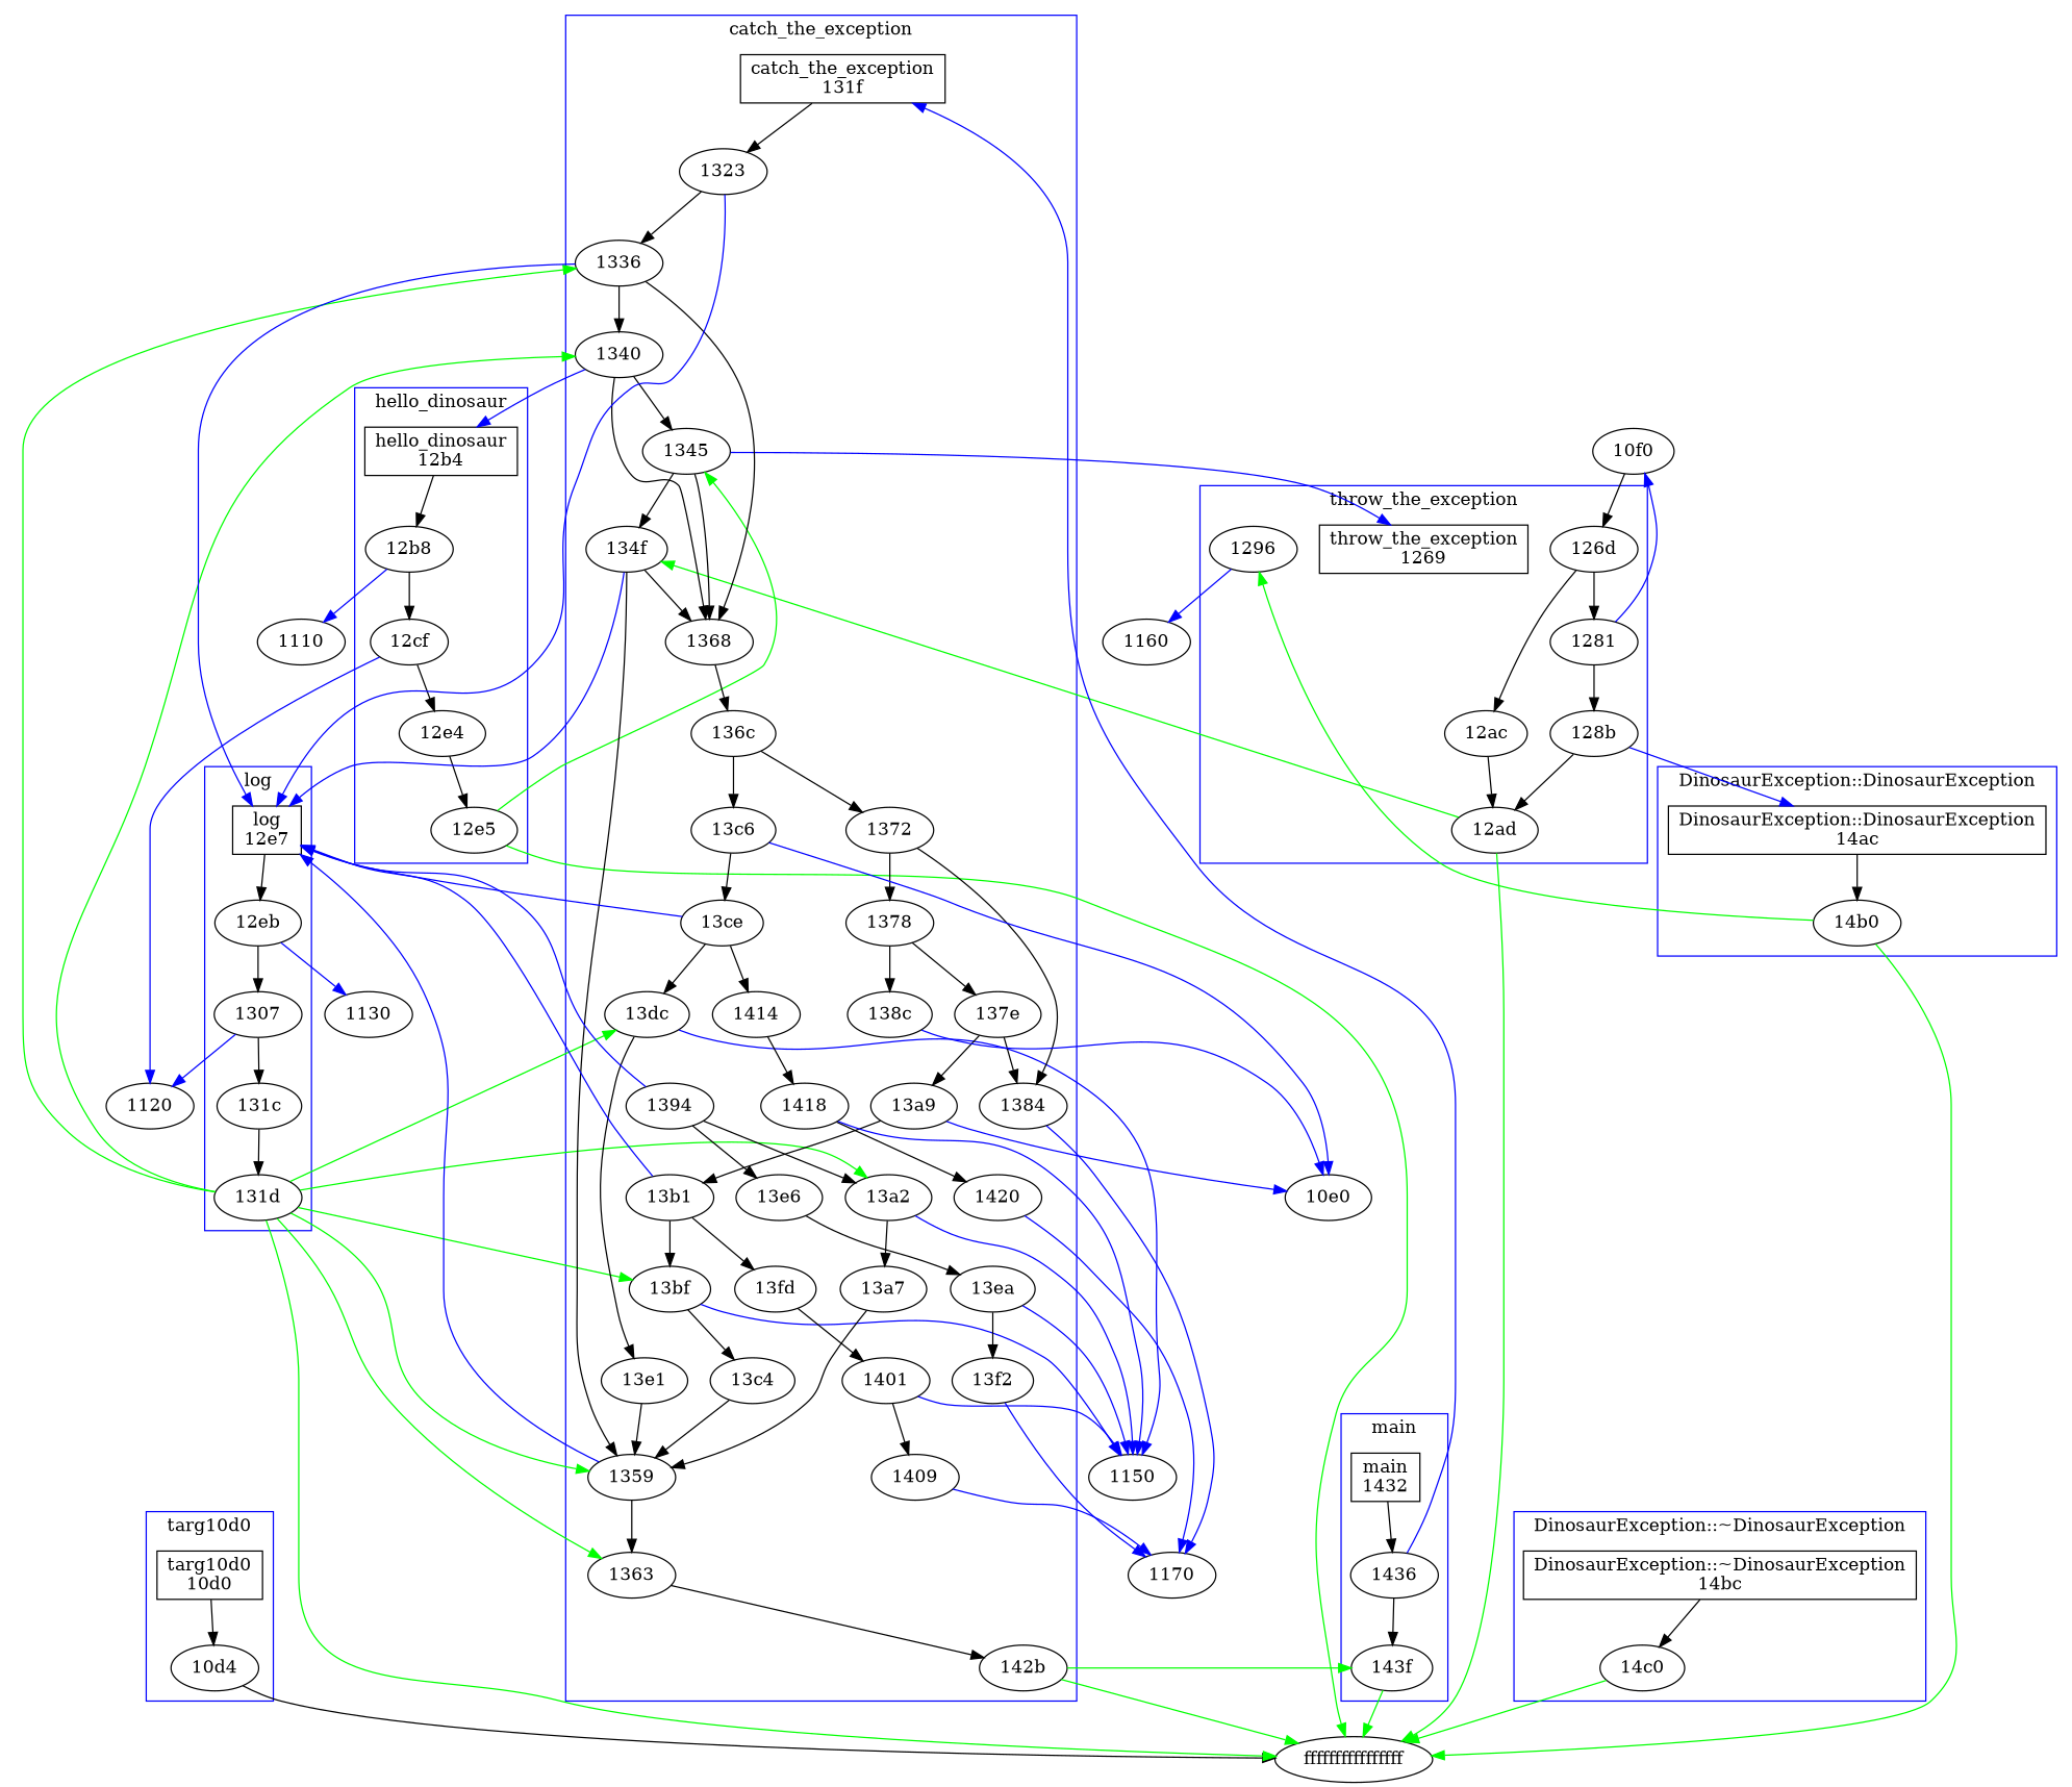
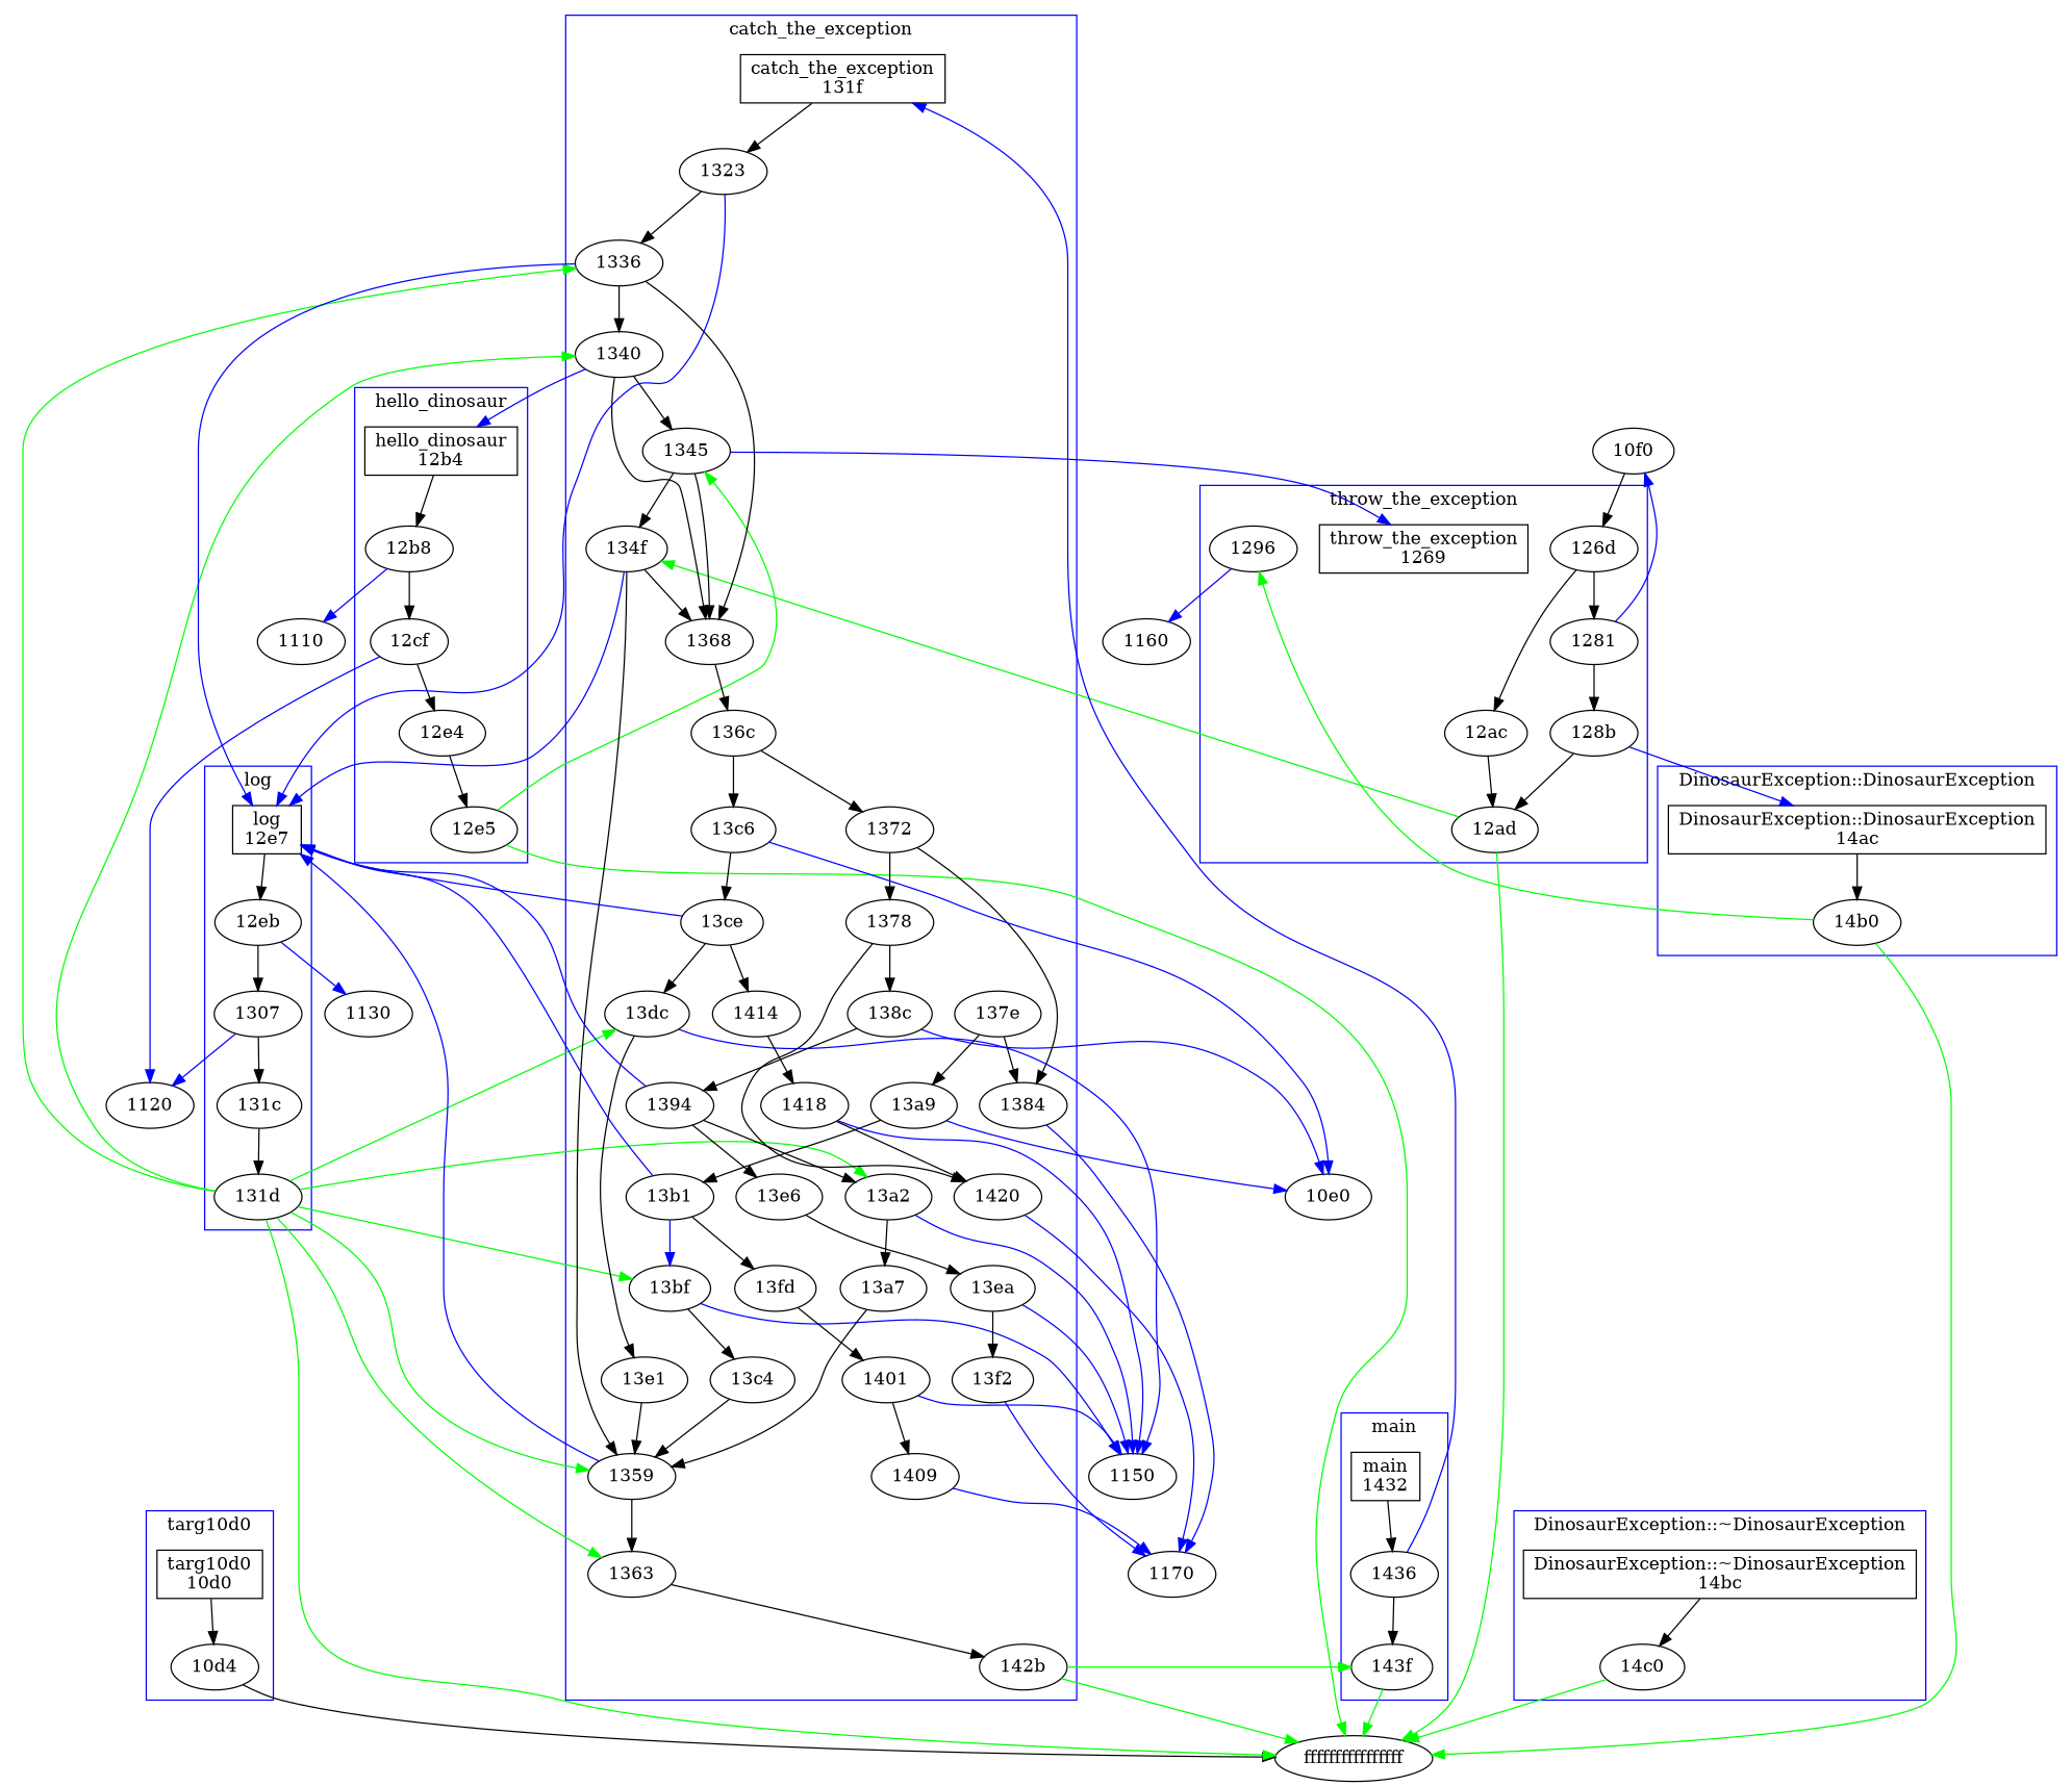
  digraph {
    n1 [label="targ10d0\n10d0" shape=box]
    "10d4"
    n3 [label="throw_the_exception\n1269" shape=box]
    "126d"
    1281
    "128b"
    1296
    "12ac"
    "12ad"
    n10 [label="hello_dinosaur\n12b4" shape=box]
    "12b8"
    "12cf"
    "12e4"
    "12e5"
    n15 [label="log\n12e7" shape=box]
    "12eb"
    1307
    "131c"
    "131d"
    "134f"
    1345
    1363
    "13a2"
    1340
    "13dc"
    1336
    "13bf"
    1359
    n29 [label="catch_the_exception\n131f" shape=box]
    1323
    1368
    "136c"
    1372
    1378
    "137e"
    1384
    "138c"
    1394
    "13a7"
    "13a9"
    "13b1"
    "13c4"
    "13c6"
    "13ce"
    "13e1"
    "13e6"
    "13ea"
    "13f2"
    "13fd"
    1401
    1409
    1414
    1418
    1420
    "142b"
    "143f"
    n57 [label="main\n1432" shape=box]
    1436
    n59 [label="DinosaurException::DinosaurException\n14ac" shape=box]
    "14b0"
    n61 [label="DinosaurException::~DinosaurException\n14bc" shape=box]
    "14c0"
    ffffffffffffffff
    "10f0"
    1160
    1110
    1120
    1130
    1150
    1170
    "10e0"
    subgraph cluster_1 {
      color=blue
      label=targ10d0
      n1
      "10d4"
    }
    subgraph cluster_2 {
      color=blue
      label=throw_the_exception
      n3
      "126d"
      1281
      "128b"
      1296
      "12ac"
      "12ad"
    }
    subgraph cluster_3 {
      color=blue
      label=hello_dinosaur
      n10
      "12b8"
      "12cf"
      "12e4"
      "12e5"
    }
    subgraph cluster_4 {
      color=blue
      label=log
      n15
      "12eb"
      1307
      "131c"
      "131d"
    }
    subgraph cluster_5 {
      color=blue
      label=catch_the_exception
      "134f"
      1345
      1363
      "13a2"
      1340
      "13dc"
      1336
      "13bf"
      1359
      n29
      1323
      1368
      "136c"
      1372
      1378
      "137e"
      1384
      "138c"
      1394
      "13a7"
      "13a9"
      "13b1"
      "13c4"
      "13c6"
      "13ce"
      "13e1"
      "13e6"
      "13ea"
      "13f2"
      "13fd"
      1401
      1409
      1414
      1418
      1420
      "142b"
    }
    subgraph cluster_6 {
      color=blue
      label=main
      "143f"
      n57
      1436
    }
    subgraph cluster_7 {
      color=blue
      label="DinosaurException::DinosaurException"
      n59
      "14b0"
    }
    subgraph cluster_8 {
      color=blue
      label="DinosaurException::~DinosaurException"
      n61
      "14c0"
    }
    n1 -> "10d4"
    "10d4" -> ffffffffffffffff
    "126d" -> 1281
    "126d" -> "12ac"
    1281 -> "128b"
    1281 -> "10f0" [color=blue]
    "128b" -> "12ad"
    "128b" -> n59 [color=blue]
    1296 -> 1160 [color=blue]
    "12ac" -> "12ad"
    "12ad" -> "134f" [color=green]
    "12ad" -> ffffffffffffffff [color=green]
    n10 -> "12b8"
    "12b8" -> "12cf"
    "12b8" -> 1110 [color=blue]
    "12cf" -> "12e4"
    "12cf" -> 1120 [color=blue]
    "12e4" -> "12e5"
    "12e5" -> 1345 [color=green]
    "12e5" -> ffffffffffffffff [color=green]
    n15 -> "12eb"
    "12eb" -> 1307
    "12eb" -> 1130 [color=blue]
    1307 -> "131c"
    1307 -> 1120 [color=blue]
    "131c" -> "131d"
    "131d" -> 1363 [color=green]
    "131d" -> "13a2" [color=green]
    "131d" -> 1340 [color=green]
    "131d" -> "13dc" [color=green]
    "131d" -> 1336 [color=green]
    "131d" -> "13bf" [color=green]
    "131d" -> 1359 [color=green]
    "131d" -> ffffffffffffffff [color=green]
    "134f" -> n15 [color=blue]
    "134f" -> 1359
    "134f" -> 1368
    1345 -> n3 [color=blue]
    1345 -> "134f"
    1345 -> 1368
    1363 -> "142b"
    "13a2" -> "13a7"
    "13a2" -> 1150 [color=blue]
    1340 -> n10 [color=blue]
    1340 -> 1345
    1340 -> 1368
    "13dc" -> "13e1"
    "13dc" -> 1150 [color=blue]
    1336 -> n15 [color=blue]
    1336 -> 1340
    1336 -> 1368
    "13bf" -> "13c4"
    "13bf" -> 1150 [color=blue]
    1359 -> n15 [color=blue]
    1359 -> 1363
    n29 -> 1323
    1323 -> n15 [color=blue]
    1323 -> 1336
    1368 -> "136c"
    "136c" -> 1372
    "136c" -> "13c6"
    1372 -> 1378
    1372 -> 1384
-   1378 -> "137e"
+   1378 -> 1420
    1378 -> "138c"
    "137e" -> 1384
    "137e" -> "13a9"
    1384 -> 1170 [color=blue]
+   "138c" -> 1394
    "138c" -> "10e0" [color=blue]
    1394 -> n15 [color=blue]
    1394 -> "13a2"
    1394 -> "13e6"
    "13a7" -> 1359
    "13a9" -> "13b1"
    "13a9" -> "10e0" [color=blue]
    "13b1" -> n15 [color=blue]
-   "13b1" -> "13bf"
+   "13b1" -> "13bf" [color=blue]
    "13b1" -> "13fd"
    "13c4" -> 1359
    "13c6" -> "13ce"
    "13c6" -> "10e0" [color=blue]
    "13ce" -> n15 [color=blue]
    "13ce" -> "13dc"
    "13ce" -> 1414
    "13e1" -> 1359
    "13e6" -> "13ea"
    "13ea" -> "13f2"
    "13ea" -> 1150 [color=blue]
    "13f2" -> 1170 [color=blue]
    "13fd" -> 1401
    1401 -> 1409
    1401 -> 1150 [color=blue]
    1409 -> 1170 [color=blue]
    1414 -> 1418
    1418 -> 1420
    1418 -> 1150 [color=blue]
    1420 -> 1170 [color=blue]
    "142b" -> "143f" [color=green]
    "142b" -> ffffffffffffffff [color=green]
    "143f" -> ffffffffffffffff [color=green]
    n57 -> 1436
    1436 -> n29 [color=blue]
    1436 -> "143f"
    n59 -> "14b0"
    "14b0" -> 1296 [color=green]
    "14b0" -> ffffffffffffffff [color=green]
    n61 -> "14c0"
    "14c0" -> ffffffffffffffff [color=green]
    "10f0" -> "126d"
  }
